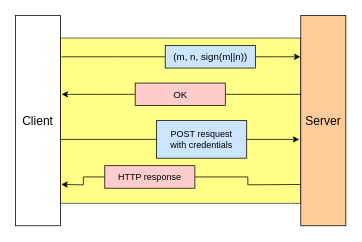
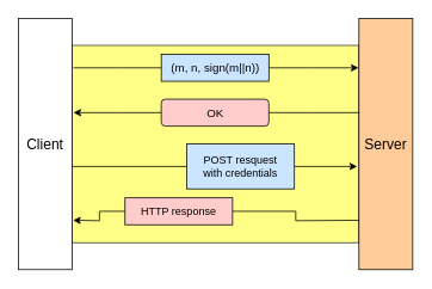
  <mxCell id="0" />
  <mxCell id="1" parent="0" />
  <mxCell id="2" value="" style="rounded=0;whiteSpace=wrap;html=1;fillColor=#ffff88;strokeColor=#36393d;" parent="1" vertex="1"><mxGeometry x="80" y="50" width="320" height="220" as="geometry" /></mxCell>
  <mxCell id="3" value="Client" style="rounded=0;whiteSpace=wrap;html=1;fontSize=16;fillColor=#ffffff;strokeColor=#000000;" parent="1" vertex="1"><mxGeometry x="20" y="20" width="60" height="280" as="geometry" /></mxCell>
  <mxCell id="4" value="Server" style="rounded=0;whiteSpace=wrap;html=1;fontSize=16;fillColor=#ffcc99;strokeColor=#000000;" parent="1" vertex="1"><mxGeometry x="400" y="20" width="60" height="280" as="geometry" /></mxCell>
  <mxCell id="5" style="edgeStyle=orthogonalEdgeStyle;rounded=0;orthogonalLoop=1;jettySize=auto;html=1;exitX=0;exitY=0.5;exitDx=0;exitDy=0;fontSize=14;endArrow=none;endFill=0;" parent="1" source="7" edge="1"><mxGeometry relative="1" as="geometry"><mxPoint x="81.5" y="75" as="targetPoint" /></mxGeometry></mxCell>
  <mxCell id="6" style="edgeStyle=orthogonalEdgeStyle;rounded=0;orthogonalLoop=1;jettySize=auto;html=1;exitX=1;exitY=0.5;exitDx=0;exitDy=0;entryX=0;entryY=0.125;entryDx=0;entryDy=0;entryPerimeter=0;fontSize=14;" parent="1" source="7" edge="1"><mxGeometry relative="1" as="geometry"><mxPoint x="399.5" y="75" as="targetPoint" /></mxGeometry></mxCell>
- <mxCell id="7" value="(m, n, sign(m||n))" style="rounded=0;whiteSpace=wrap;html=1;fontSize=13;fillColor=#cce5ff;strokeColor=#000000;" parent="1" vertex="1"><mxGeometry x="219.5" y="60" width="120" height="30" as="geometry" /></mxCell>
+ <mxCell id="7" value="(m, n, sign(m||n))" style="rounded=0;whiteSpace=wrap;html=1;fontSize=13;fillColor=#cce5ff;strokeColor=#000000;" parent="1" vertex="1"><mxGeometry x="179.5" y="60" width="120" height="30" as="geometry" /></mxCell>
  <mxCell id="8" style="edgeStyle=orthogonalEdgeStyle;rounded=0;orthogonalLoop=1;jettySize=auto;html=1;exitX=1;exitY=0.5;exitDx=0;exitDy=0;entryX=0.013;entryY=0.304;entryDx=0;entryDy=0;entryPerimeter=0;fontSize=14;endArrow=none;endFill=0;" parent="1" source="10" edge="1"><mxGeometry relative="1" as="geometry"><mxPoint x="400.5" y="125" as="targetPoint" /></mxGeometry></mxCell>
  <mxCell id="9" style="edgeStyle=orthogonalEdgeStyle;rounded=0;orthogonalLoop=1;jettySize=auto;html=1;exitX=0;exitY=0.5;exitDx=0;exitDy=0;entryX=1.027;entryY=0.304;entryDx=0;entryDy=0;entryPerimeter=0;fontSize=14;" parent="1" source="10" edge="1"><mxGeometry relative="1" as="geometry"><mxPoint x="81.5" y="125" as="targetPoint" /></mxGeometry></mxCell>
- <mxCell id="10" value="OK" style="rounded=0;whiteSpace=wrap;html=1;fontSize=13;fillColor=#ffcccc;strokeColor=#000000;" parent="1" vertex="1"><mxGeometry x="179.5" y="110" width="120" height="30" as="geometry" /></mxCell>
+ <mxCell id="10" value="OK" style="whiteSpace=wrap;html=1;fontSize=13;fillColor=#ffcccc;strokeColor=#000000;rounded=1;" parent="1" vertex="1"><mxGeometry x="179.5" y="110" width="120" height="30" as="geometry" /></mxCell>
  <mxCell id="11" style="edgeStyle=orthogonalEdgeStyle;rounded=0;orthogonalLoop=1;jettySize=auto;html=1;exitX=0;exitY=0.5;exitDx=0;exitDy=0;fontSize=14;endArrow=none;endFill=0;" parent="1" source="13" edge="1"><mxGeometry relative="1" as="geometry"><mxPoint x="80" y="185" as="targetPoint" /></mxGeometry></mxCell>
  <mxCell id="12" style="edgeStyle=orthogonalEdgeStyle;rounded=0;orthogonalLoop=1;jettySize=auto;html=1;exitX=1;exitY=0.5;exitDx=0;exitDy=0;entryX=0;entryY=0.125;entryDx=0;entryDy=0;entryPerimeter=0;fontSize=14;" parent="1" source="13" edge="1"><mxGeometry relative="1" as="geometry"><mxPoint x="398" y="185" as="targetPoint" /></mxGeometry></mxCell>
  <mxCell id="13" value="POST resquest&lt;br style=&quot;font-size: 12px;&quot;&gt;with credentials" style="rounded=0;whiteSpace=wrap;html=1;fontSize=12;fillColor=#cce5ff;strokeColor=#000000;" parent="1" vertex="1"><mxGeometry x="208" y="160" width="120" height="50" as="geometry" /></mxCell>
  <mxCell id="14" style="edgeStyle=orthogonalEdgeStyle;rounded=0;orthogonalLoop=1;jettySize=auto;html=1;exitX=1;exitY=0.5;exitDx=0;exitDy=0;entryX=0.013;entryY=0.304;entryDx=0;entryDy=0;entryPerimeter=0;fontSize=14;endArrow=none;endFill=0;" parent="1" source="16" edge="1"><mxGeometry relative="1" as="geometry"><mxPoint x="400" y="245" as="targetPoint" /></mxGeometry></mxCell>
  <mxCell id="15" style="edgeStyle=orthogonalEdgeStyle;rounded=0;orthogonalLoop=1;jettySize=auto;html=1;exitX=0;exitY=0.5;exitDx=0;exitDy=0;entryX=1.027;entryY=0.304;entryDx=0;entryDy=0;entryPerimeter=0;fontSize=14;" parent="1" source="16" edge="1"><mxGeometry relative="1" as="geometry"><mxPoint x="81" y="245" as="targetPoint" /></mxGeometry></mxCell>
  <mxCell id="16" value="HTTP response" style="rounded=0;whiteSpace=wrap;html=1;fontSize=12;fillColor=#ffcccc;strokeColor=#000000;" parent="1" vertex="1"><mxGeometry x="139" y="220" width="120" height="30" as="geometry" /></mxCell>
